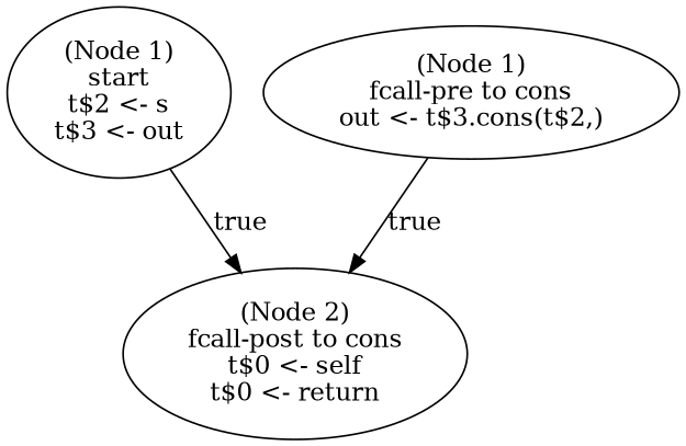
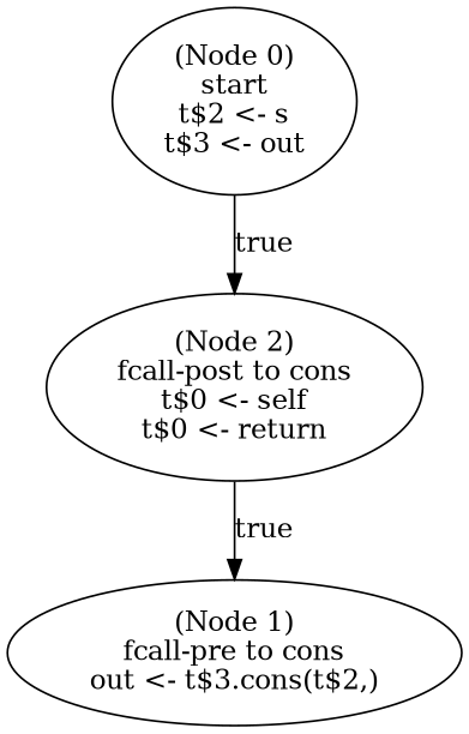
  digraph {
-   n1 [label="(Node 1)\nstart\nt$2 <- s\nt$3 <- out\n"]
+   n1 [label="(Node 0)\nstart\nt$2 <- s\nt$3 <- out\n"]
    n2 [label="(Node 2)\nfcall-post to cons\nt$0 <- self\nt$0 <- return\n"]
    n3 [label="(Node 1)\nfcall-pre to cons\nout <- t$3.cons(t$2,)\n"]
    n1 -> n2 [label=true]
-   n3 -> n2 [label=true]
+   n2 -> n3 [label=true]
  }
